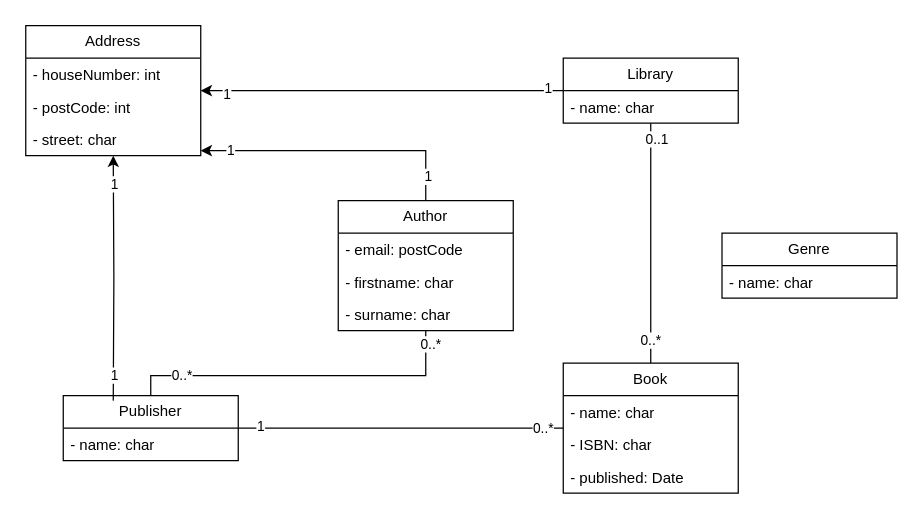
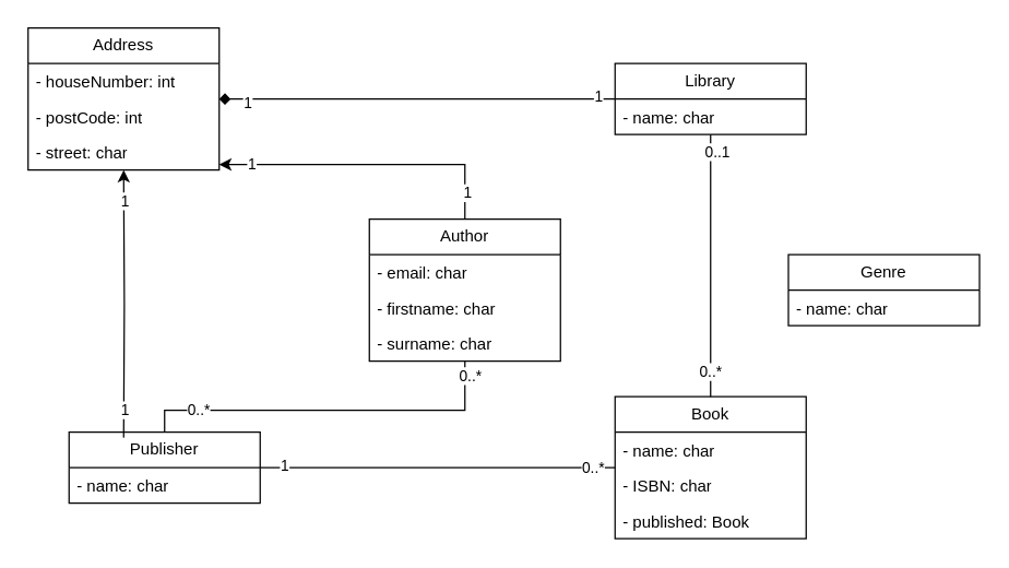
  <mxCell id="0" />
  <mxCell id="1" parent="0" />
  <mxCell id="2" value="Address" style="swimlane;fontStyle=0;childLayout=stackLayout;horizontal=1;startSize=26;fillColor=none;horizontalStack=0;resizeParent=1;resizeParentMax=0;resizeLast=0;collapsible=1;marginBottom=0;whiteSpace=wrap;html=1;" vertex="1" parent="1"><mxGeometry x="20" y="20" width="140" height="104" as="geometry" /></mxCell>
  <mxCell id="3" value="- houseNumber: int" style="text;strokeColor=none;fillColor=none;align=left;verticalAlign=top;spacingLeft=4;spacingRight=4;overflow=hidden;rotatable=0;points=[[0,0.5],[1,0.5]];portConstraint=eastwest;whiteSpace=wrap;html=1;" vertex="1" parent="2"><mxGeometry y="26" width="140" height="26" as="geometry" /></mxCell>
  <mxCell id="4" value="- postCode: int" style="text;strokeColor=none;fillColor=none;align=left;verticalAlign=top;spacingLeft=4;spacingRight=4;overflow=hidden;rotatable=0;points=[[0,0.5],[1,0.5]];portConstraint=eastwest;whiteSpace=wrap;html=1;" vertex="1" parent="2"><mxGeometry y="52" width="140" height="26" as="geometry" /></mxCell>
  <mxCell id="5" value="- street: char" style="text;strokeColor=none;fillColor=none;align=left;verticalAlign=top;spacingLeft=4;spacingRight=4;overflow=hidden;rotatable=0;points=[[0,0.5],[1,0.5]];portConstraint=eastwest;whiteSpace=wrap;html=1;" vertex="1" parent="2"><mxGeometry y="78" width="140" height="26" as="geometry" /></mxCell>
- <mxCell id="6" style="edgeStyle=orthogonalEdgeStyle;rounded=0;orthogonalLoop=1;jettySize=auto;html=1;exitX=0;exitY=0.5;exitDx=0;exitDy=0;" edge="1" parent="1" source="12" target="2"><mxGeometry relative="1" as="geometry" /></mxCell>
+ <mxCell id="6" style="edgeStyle=orthogonalEdgeStyle;rounded=0;orthogonalLoop=1;jettySize=auto;html=1;exitX=0;exitY=0.5;exitDx=0;exitDy=0;endArrow=diamond;" edge="1" parent="1" source="12" target="2"><mxGeometry relative="1" as="geometry" /></mxCell>
  <mxCell id="7" value="1" style="edgeLabel;html=1;align=center;verticalAlign=middle;resizable=0;points=[];" vertex="1" connectable="0" parent="6"><mxGeometry x="0.863" y="2" relative="1" as="geometry"><mxPoint as="offset" /></mxGeometry></mxCell>
  <mxCell id="8" value="1" style="edgeLabel;html=1;align=center;verticalAlign=middle;resizable=0;points=[];" vertex="1" connectable="0" parent="6"><mxGeometry x="-0.908" y="-3" relative="1" as="geometry"><mxPoint as="offset" /></mxGeometry></mxCell>
  <mxCell id="9" style="edgeStyle=orthogonalEdgeStyle;rounded=0;orthogonalLoop=1;jettySize=auto;html=1;endArrow=none;" edge="1" parent="1" source="12" target="32"><mxGeometry relative="1" as="geometry" /></mxCell>
  <mxCell id="10" value="0..1" style="edgeLabel;html=1;align=center;verticalAlign=middle;resizable=0;points=[];" vertex="1" connectable="0" parent="9"><mxGeometry x="-0.877" y="4" relative="1" as="geometry"><mxPoint as="offset" /></mxGeometry></mxCell>
  <mxCell id="11" value="&lt;div&gt;0..*&lt;/div&gt;" style="edgeLabel;html=1;align=center;verticalAlign=middle;resizable=0;points=[];" vertex="1" connectable="0" parent="9"><mxGeometry x="0.798" y="-1" relative="1" as="geometry"><mxPoint as="offset" /></mxGeometry></mxCell>
  <mxCell id="12" value="Library" style="swimlane;fontStyle=0;childLayout=stackLayout;horizontal=1;startSize=26;fillColor=none;horizontalStack=0;resizeParent=1;resizeParentMax=0;resizeLast=0;collapsible=1;marginBottom=0;whiteSpace=wrap;html=1;" vertex="1" parent="1"><mxGeometry x="450" y="46" width="140" height="52" as="geometry" /></mxCell>
  <mxCell id="13" value="- name: char" style="text;strokeColor=none;fillColor=none;align=left;verticalAlign=top;spacingLeft=4;spacingRight=4;overflow=hidden;rotatable=0;points=[[0,0.5],[1,0.5]];portConstraint=eastwest;whiteSpace=wrap;html=1;" vertex="1" parent="12"><mxGeometry y="26" width="140" height="26" as="geometry" /></mxCell>
  <mxCell id="14" style="edgeStyle=orthogonalEdgeStyle;rounded=0;orthogonalLoop=1;jettySize=auto;html=1;" edge="1" parent="1" source="17" target="2"><mxGeometry relative="1" as="geometry"><Array as="points"><mxPoint x="340" y="120" /></Array></mxGeometry></mxCell>
  <mxCell id="15" value="1" style="edgeLabel;html=1;align=center;verticalAlign=middle;resizable=0;points=[];" vertex="1" connectable="0" parent="14"><mxGeometry x="0.791" y="-1" relative="1" as="geometry"><mxPoint as="offset" /></mxGeometry></mxCell>
  <mxCell id="16" value="1" style="edgeLabel;html=1;align=center;verticalAlign=middle;resizable=0;points=[];" vertex="1" connectable="0" parent="14"><mxGeometry x="-0.818" y="-1" relative="1" as="geometry"><mxPoint as="offset" /></mxGeometry></mxCell>
  <mxCell id="17" value="Author" style="swimlane;fontStyle=0;childLayout=stackLayout;horizontal=1;startSize=26;fillColor=none;horizontalStack=0;resizeParent=1;resizeParentMax=0;resizeLast=0;collapsible=1;marginBottom=0;whiteSpace=wrap;html=1;" vertex="1" parent="1"><mxGeometry x="270" y="160" width="140" height="104" as="geometry" /></mxCell>
- <mxCell id="18" value="- email: postCode" style="text;strokeColor=none;fillColor=none;align=left;verticalAlign=top;spacingLeft=4;spacingRight=4;overflow=hidden;rotatable=0;points=[[0,0.5],[1,0.5]];portConstraint=eastwest;whiteSpace=wrap;html=1;" vertex="1" parent="17"><mxGeometry y="26" width="140" height="26" as="geometry" /></mxCell>
+ <mxCell id="18" value="- email: char" style="text;strokeColor=none;fillColor=none;align=left;verticalAlign=top;spacingLeft=4;spacingRight=4;overflow=hidden;rotatable=0;points=[[0,0.5],[1,0.5]];portConstraint=eastwest;whiteSpace=wrap;html=1;" vertex="1" parent="17"><mxGeometry y="26" width="140" height="26" as="geometry" /></mxCell>
  <mxCell id="19" value="- firstname: char" style="text;strokeColor=none;fillColor=none;align=left;verticalAlign=top;spacingLeft=4;spacingRight=4;overflow=hidden;rotatable=0;points=[[0,0.5],[1,0.5]];portConstraint=eastwest;whiteSpace=wrap;html=1;" vertex="1" parent="17"><mxGeometry y="52" width="140" height="26" as="geometry" /></mxCell>
  <mxCell id="20" value="- surname: char" style="text;strokeColor=none;fillColor=none;align=left;verticalAlign=top;spacingLeft=4;spacingRight=4;overflow=hidden;rotatable=0;points=[[0,0.5],[1,0.5]];portConstraint=eastwest;whiteSpace=wrap;html=1;" vertex="1" parent="17"><mxGeometry y="78" width="140" height="26" as="geometry" /></mxCell>
  <mxCell id="21" style="edgeStyle=orthogonalEdgeStyle;rounded=0;orthogonalLoop=1;jettySize=auto;html=1;endArrow=none;endFill=0;" edge="1" parent="1" source="30" target="32"><mxGeometry relative="1" as="geometry" /></mxCell>
  <mxCell id="22" value="0..*" style="edgeLabel;html=1;align=center;verticalAlign=middle;resizable=0;points=[];" vertex="1" connectable="0" parent="21"><mxGeometry x="0.867" y="1" relative="1" as="geometry"><mxPoint as="offset" /></mxGeometry></mxCell>
  <mxCell id="23" value="1" style="edgeLabel;html=1;align=center;verticalAlign=middle;resizable=0;points=[];" vertex="1" connectable="0" parent="21"><mxGeometry x="-0.867" y="2" relative="1" as="geometry"><mxPoint as="offset" /></mxGeometry></mxCell>
  <mxCell id="24" style="edgeStyle=orthogonalEdgeStyle;rounded=0;orthogonalLoop=1;jettySize=auto;html=1;endArrow=none;endFill=0;" edge="1" parent="1" source="30" target="17"><mxGeometry relative="1" as="geometry"><Array as="points"><mxPoint x="120" y="300" /><mxPoint x="340" y="300" /></Array></mxGeometry></mxCell>
  <mxCell id="25" value="0..*" style="edgeLabel;html=1;align=center;verticalAlign=middle;resizable=0;points=[];" vertex="1" connectable="0" parent="24"><mxGeometry x="0.926" y="-3" relative="1" as="geometry"><mxPoint as="offset" /></mxGeometry></mxCell>
  <mxCell id="26" value="0..*" style="edgeLabel;html=1;align=center;verticalAlign=middle;resizable=0;points=[];" vertex="1" connectable="0" parent="24"><mxGeometry x="-0.706" y="1" relative="1" as="geometry"><mxPoint as="offset" /></mxGeometry></mxCell>
  <mxCell id="27" style="edgeStyle=orthogonalEdgeStyle;rounded=0;orthogonalLoop=1;jettySize=auto;html=1;" edge="1" parent="1" target="2"><mxGeometry relative="1" as="geometry"><mxPoint x="90" y="320" as="sourcePoint" /></mxGeometry></mxCell>
  <mxCell id="28" value="1" style="edgeLabel;html=1;align=center;verticalAlign=middle;resizable=0;points=[];" vertex="1" connectable="0" parent="27"><mxGeometry x="0.766" relative="1" as="geometry"><mxPoint as="offset" /></mxGeometry></mxCell>
  <mxCell id="29" value="1" style="edgeLabel;html=1;align=center;verticalAlign=middle;resizable=0;points=[];" vertex="1" connectable="0" parent="27"><mxGeometry x="-0.786" relative="1" as="geometry"><mxPoint as="offset" /></mxGeometry></mxCell>
  <mxCell id="30" value="Publisher" style="swimlane;fontStyle=0;childLayout=stackLayout;horizontal=1;startSize=26;fillColor=none;horizontalStack=0;resizeParent=1;resizeParentMax=0;resizeLast=0;collapsible=1;marginBottom=0;whiteSpace=wrap;html=1;" vertex="1" parent="1"><mxGeometry x="50" y="316" width="140" height="52" as="geometry" /></mxCell>
  <mxCell id="31" value="- name: char" style="text;strokeColor=none;fillColor=none;align=left;verticalAlign=top;spacingLeft=4;spacingRight=4;overflow=hidden;rotatable=0;points=[[0,0.5],[1,0.5]];portConstraint=eastwest;whiteSpace=wrap;html=1;" vertex="1" parent="30"><mxGeometry y="26" width="140" height="26" as="geometry" /></mxCell>
  <mxCell id="32" value="Book" style="swimlane;fontStyle=0;childLayout=stackLayout;horizontal=1;startSize=26;fillColor=none;horizontalStack=0;resizeParent=1;resizeParentMax=0;resizeLast=0;collapsible=1;marginBottom=0;whiteSpace=wrap;html=1;" vertex="1" parent="1"><mxGeometry x="450" y="290" width="140" height="104" as="geometry" /></mxCell>
  <mxCell id="33" value="- name: char" style="text;strokeColor=none;fillColor=none;align=left;verticalAlign=top;spacingLeft=4;spacingRight=4;overflow=hidden;rotatable=0;points=[[0,0.5],[1,0.5]];portConstraint=eastwest;whiteSpace=wrap;html=1;" vertex="1" parent="32"><mxGeometry y="26" width="140" height="26" as="geometry" /></mxCell>
  <mxCell id="34" value="- ISBN: char" style="text;strokeColor=none;fillColor=none;align=left;verticalAlign=top;spacingLeft=4;spacingRight=4;overflow=hidden;rotatable=0;points=[[0,0.5],[1,0.5]];portConstraint=eastwest;whiteSpace=wrap;html=1;" vertex="1" parent="32"><mxGeometry y="52" width="140" height="26" as="geometry" /></mxCell>
- <mxCell id="35" value="- published: Date" style="text;strokeColor=none;fillColor=none;align=left;verticalAlign=top;spacingLeft=4;spacingRight=4;overflow=hidden;rotatable=0;points=[[0,0.5],[1,0.5]];portConstraint=eastwest;whiteSpace=wrap;html=1;" vertex="1" parent="32"><mxGeometry y="78" width="140" height="26" as="geometry" /></mxCell>
+ <mxCell id="35" value="- published: Book" style="text;strokeColor=none;fillColor=none;align=left;verticalAlign=top;spacingLeft=4;spacingRight=4;overflow=hidden;rotatable=0;points=[[0,0.5],[1,0.5]];portConstraint=eastwest;whiteSpace=wrap;html=1;" vertex="1" parent="32"><mxGeometry y="78" width="140" height="26" as="geometry" /></mxCell>
  <mxCell id="36" value="Genre" style="swimlane;fontStyle=0;childLayout=stackLayout;horizontal=1;startSize=26;fillColor=none;horizontalStack=0;resizeParent=1;resizeParentMax=0;resizeLast=0;collapsible=1;marginBottom=0;whiteSpace=wrap;html=1;" vertex="1" parent="1"><mxGeometry x="577" y="186" width="140" height="52" as="geometry" /></mxCell>
  <mxCell id="37" value="- name: char" style="text;strokeColor=none;fillColor=none;align=left;verticalAlign=top;spacingLeft=4;spacingRight=4;overflow=hidden;rotatable=0;points=[[0,0.5],[1,0.5]];portConstraint=eastwest;whiteSpace=wrap;html=1;" vertex="1" parent="36"><mxGeometry y="26" width="140" height="26" as="geometry" /></mxCell>
